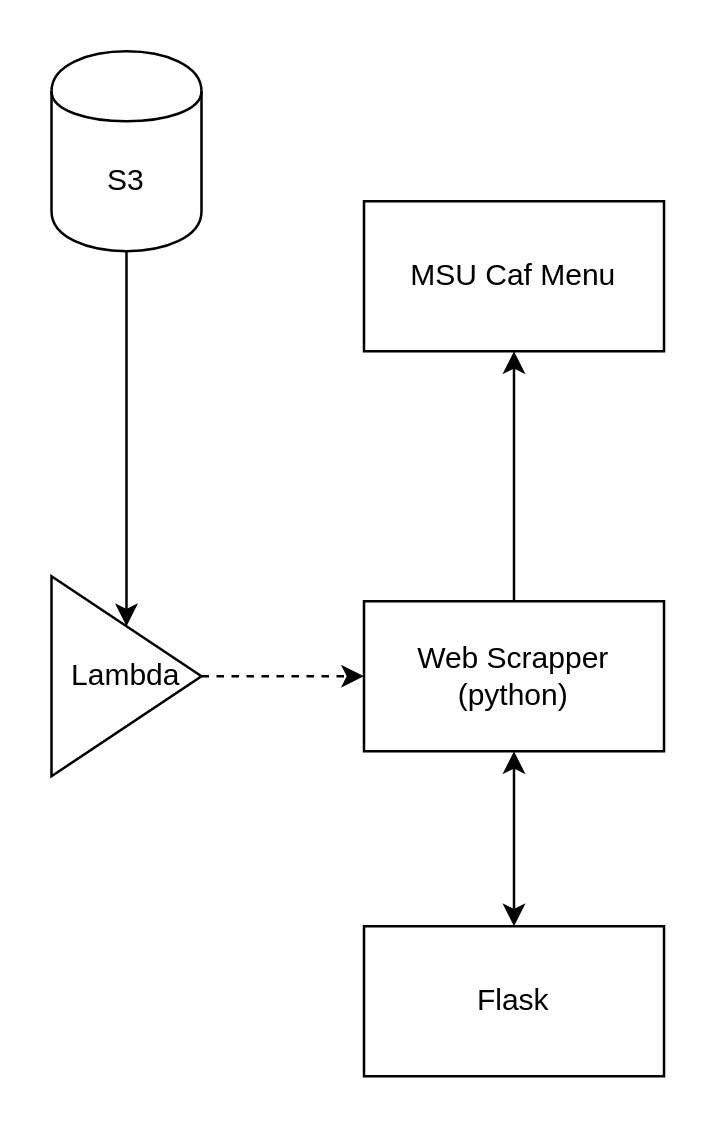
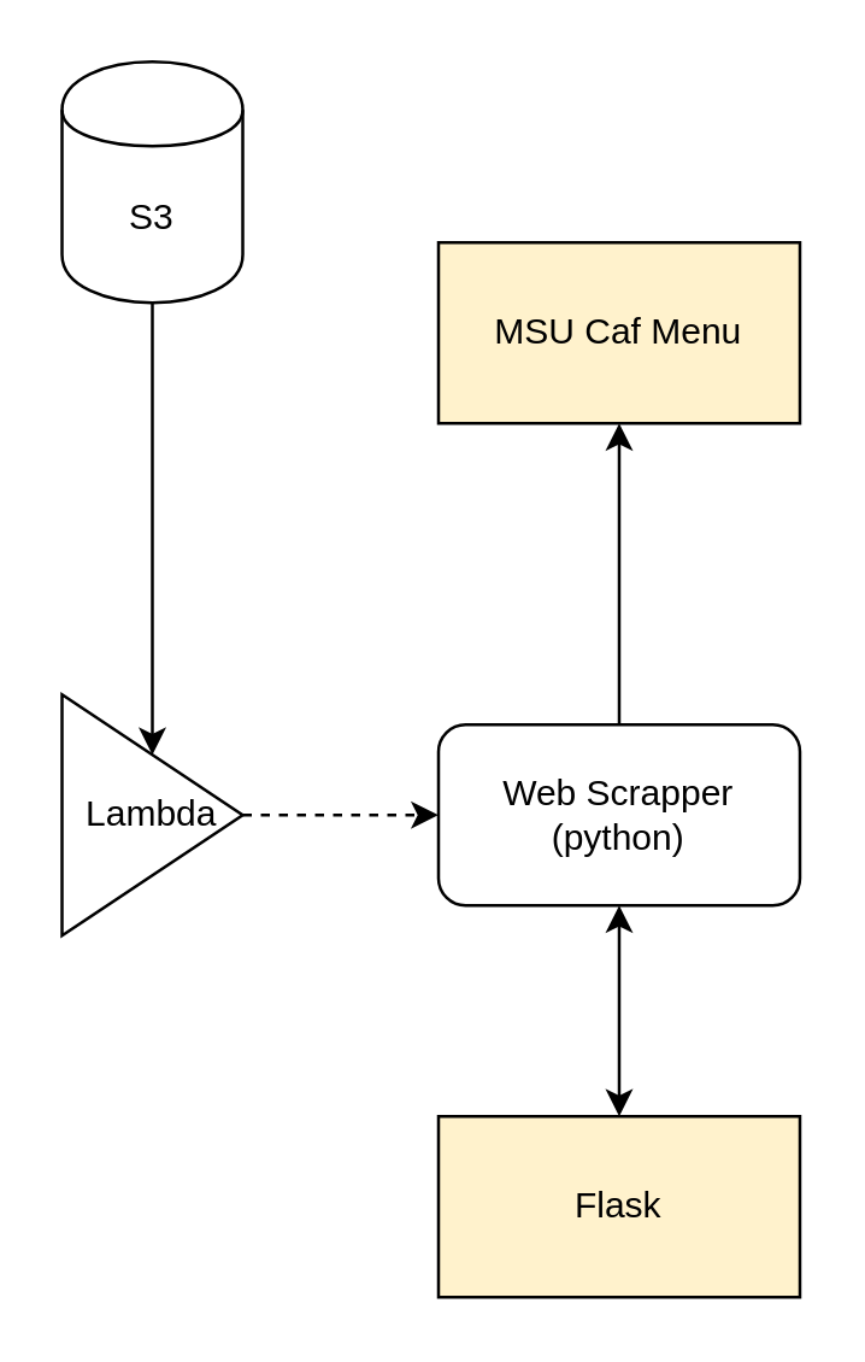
  <mxCell id="0" />
  <mxCell id="1" parent="0" />
- <mxCell id="2" value="Web Scrapper&lt;br&gt;(python)" style="rounded=0;whiteSpace=wrap;html=1;" vertex="1" parent="1"><mxGeometry x="145" y="240" width="120" height="60" as="geometry" /></mxCell>
+ <mxCell id="2" value="Web Scrapper&lt;br&gt;(python)" style="whiteSpace=wrap;html=1;rounded=1;" vertex="1" parent="1"><mxGeometry x="145" y="240" width="120" height="60" as="geometry" /></mxCell>
  <mxCell id="3" value="" style="endArrow=classic;startArrow=classic;html=1;entryX=0.5;entryY=1;entryDx=0;entryDy=0;" edge="1" parent="1" target="2"><mxGeometry width="50" height="50" relative="1" as="geometry"><mxPoint x="205" y="370" as="sourcePoint" /><mxPoint x="200" y="320" as="targetPoint" /></mxGeometry></mxCell>
- <mxCell id="4" value="Flask" style="rounded=0;whiteSpace=wrap;html=1;" vertex="1" parent="1"><mxGeometry x="145" y="370" width="120" height="60" as="geometry" /></mxCell>
+ <mxCell id="4" value="Flask" style="rounded=0;whiteSpace=wrap;html=1;fillColor=#fff2cc;" vertex="1" parent="1"><mxGeometry x="145" y="370" width="120" height="60" as="geometry" /></mxCell>
  <mxCell id="5" value="Lambda" style="triangle;whiteSpace=wrap;html=1;" vertex="1" parent="1"><mxGeometry x="20" y="230" width="60" height="80" as="geometry" /></mxCell>
  <mxCell id="6" value="" style="endArrow=classic;html=1;exitX=1;exitY=0.5;exitDx=0;exitDy=0;entryX=0;entryY=0.5;entryDx=0;entryDy=0;dashed=1;" edge="1" parent="1" source="5" target="2"><mxGeometry width="50" height="50" relative="1" as="geometry"><mxPoint x="20" y="500" as="sourcePoint" /><mxPoint x="70" y="450" as="targetPoint" /></mxGeometry></mxCell>
  <mxCell id="7" value="" style="endArrow=classic;html=1;entryX=0.5;entryY=0;entryDx=0;entryDy=0;" edge="1" parent="1" target="5"><mxGeometry width="50" height="50" relative="1" as="geometry"><mxPoint x="50" y="100" as="sourcePoint" /><mxPoint x="70" y="450" as="targetPoint" /></mxGeometry></mxCell>
  <mxCell id="8" value="S3" style="shape=cylinder;whiteSpace=wrap;html=1;boundedLbl=1;backgroundOutline=1;" vertex="1" parent="1"><mxGeometry x="20" y="20" width="60" height="80" as="geometry" /></mxCell>
  <mxCell id="9" value="" style="endArrow=classic;html=1;exitX=0.5;exitY=0;exitDx=0;exitDy=0;" edge="1" parent="1" source="2"><mxGeometry width="50" height="50" relative="1" as="geometry"><mxPoint x="20" y="500" as="sourcePoint" /><mxPoint x="205" y="140" as="targetPoint" /></mxGeometry></mxCell>
- <mxCell id="10" value="MSU Caf Menu" style="rounded=0;whiteSpace=wrap;html=1;" vertex="1" parent="1"><mxGeometry x="145" y="80" width="120" height="60" as="geometry" /></mxCell>
+ <mxCell id="10" value="MSU Caf Menu" style="rounded=0;whiteSpace=wrap;html=1;fillColor=#fff2cc;" vertex="1" parent="1"><mxGeometry x="145" y="80" width="120" height="60" as="geometry" /></mxCell>
